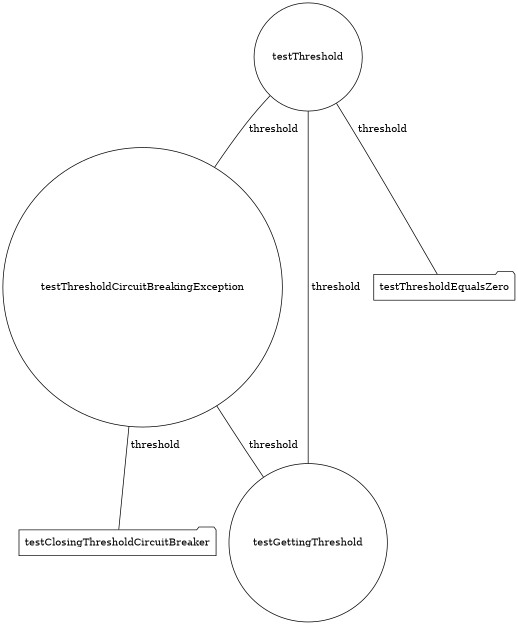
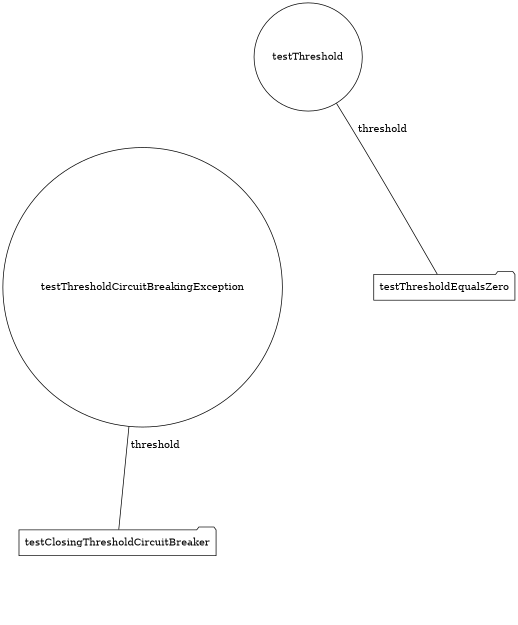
  digraph {
    node [shape=circle]
    edge [dir=none]
    testThreshold
    testThresholdCircuitBreakingException
-   testGettingThreshold
    testThresholdEqualsZero [shape=folder]
    testClosingThresholdCircuitBreaker [shape=folder]
-   testThreshold -> testThresholdCircuitBreakingException [label=" threshold"]
-   testThreshold -> testGettingThreshold [label=" threshold"]
    testThreshold -> testThresholdEqualsZero [label=" threshold"]
-   testThresholdCircuitBreakingException -> testGettingThreshold [label=" threshold"]
    testThresholdCircuitBreakingException -> testClosingThresholdCircuitBreaker [label=" threshold"]
  }
